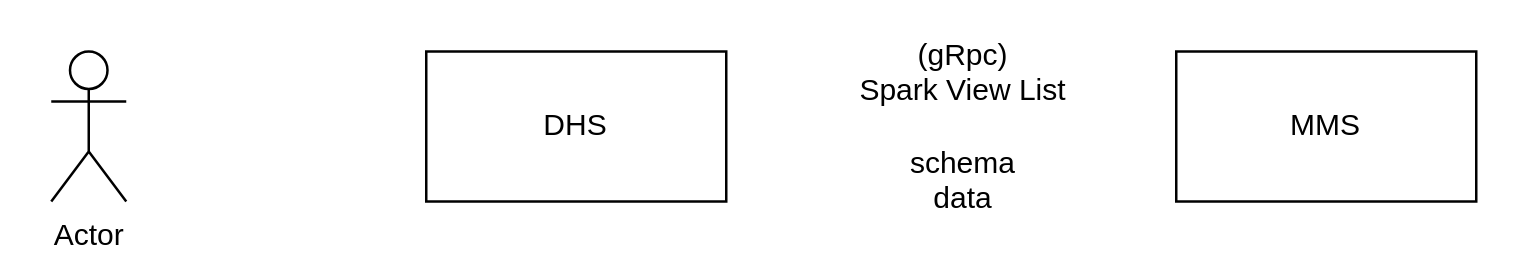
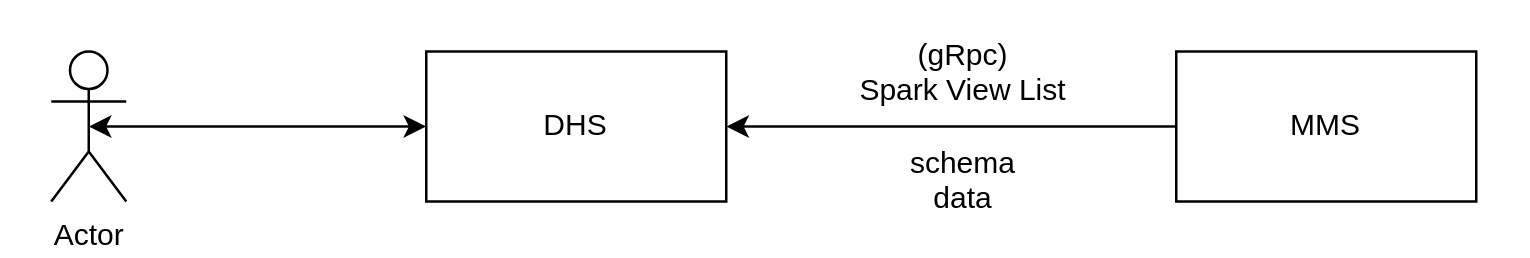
  <mxCell id="0" />
  <mxCell id="1" parent="0" />
  <mxCell id="2" value="DHS" style="rounded=0;whiteSpace=wrap;html=1;" vertex="1" parent="1"><mxGeometry x="170" y="20" width="120" height="60" as="geometry" /></mxCell>
  <mxCell id="3" value="MMS" style="rounded=0;whiteSpace=wrap;html=1;" vertex="1" parent="1"><mxGeometry x="470" y="20" width="120" height="60" as="geometry" /></mxCell>
  <mxCell id="4" value="Actor" style="shape=umlActor;verticalLabelPosition=bottom;labelBackgroundColor=#ffffff;verticalAlign=top;html=1;outlineConnect=0;" vertex="1" parent="1"><mxGeometry x="20" y="20" width="30" height="60" as="geometry" /></mxCell>
+ <mxCell id="5" value="" style="endArrow=classic;html=1;exitX=0;exitY=0.5;exitDx=0;exitDy=0;entryX=1;entryY=0.5;entryDx=0;entryDy=0;" edge="1" parent="1" source="3" target="2"><mxGeometry width="50" height="50" relative="1" as="geometry"><mxPoint x="20" y="170" as="sourcePoint" /><mxPoint x="70" y="120" as="targetPoint" /></mxGeometry></mxCell>
  <mxCell id="6" value="(gRpc)&lt;br&gt;Spark View List&lt;br&gt;&lt;br&gt;schema&lt;br&gt;data" style="text;html=1;strokeColor=none;fillColor=none;align=center;verticalAlign=middle;whiteSpace=wrap;rounded=0;" vertex="1" parent="1"><mxGeometry x="340" y="40" width="90" height="20" as="geometry" /></mxCell>
+ <mxCell id="7" value="" style="endArrow=classic;startArrow=classic;html=1;exitX=0.5;exitY=0.5;exitDx=0;exitDy=0;exitPerimeter=0;entryX=0;entryY=0.5;entryDx=0;entryDy=0;" edge="1" parent="1" source="4" target="2"><mxGeometry width="50" height="50" relative="1" as="geometry"><mxPoint x="130" y="-20" as="sourcePoint" /><mxPoint x="180" y="-70" as="targetPoint" /></mxGeometry></mxCell>
